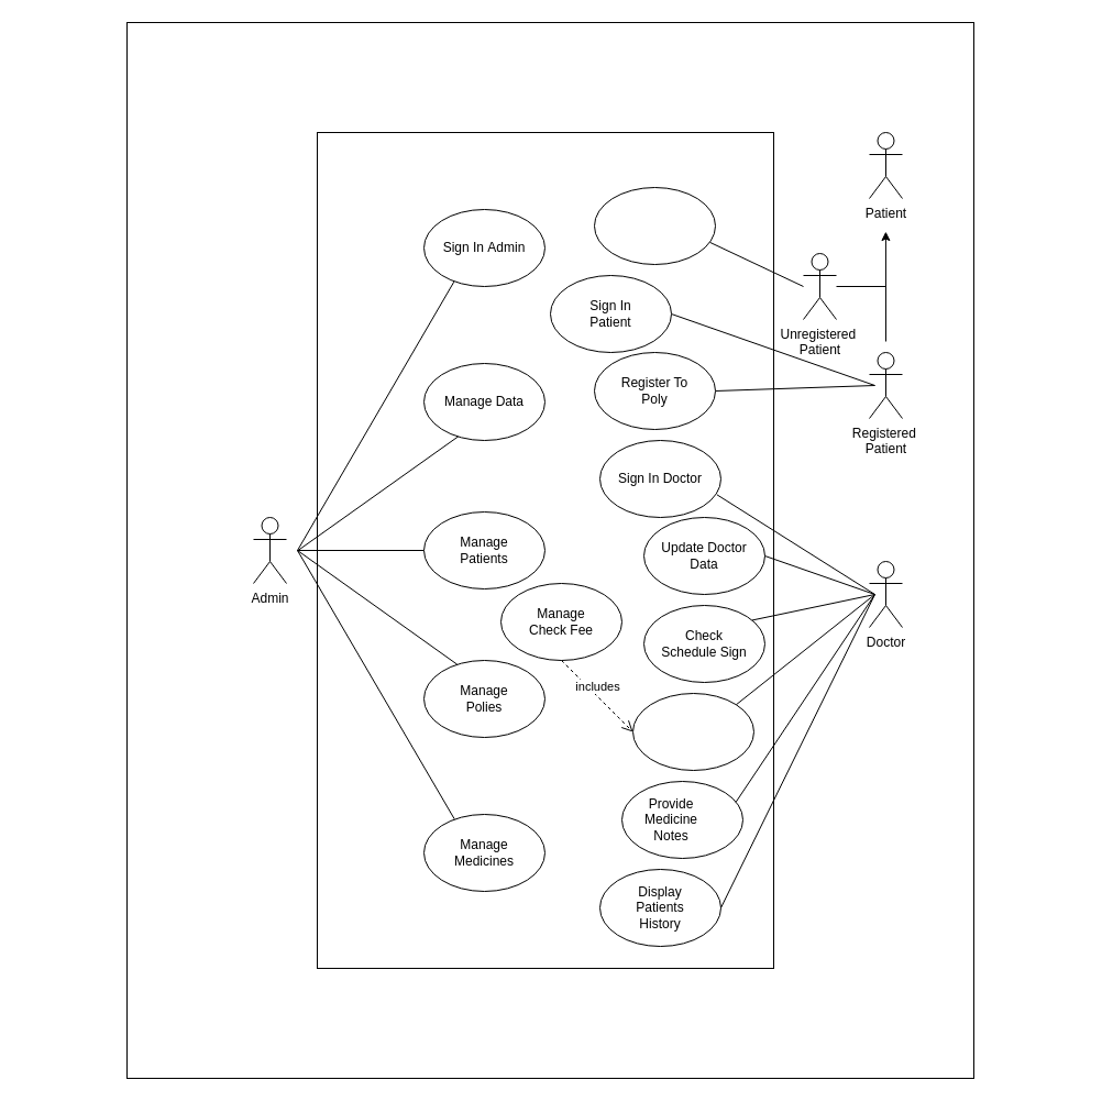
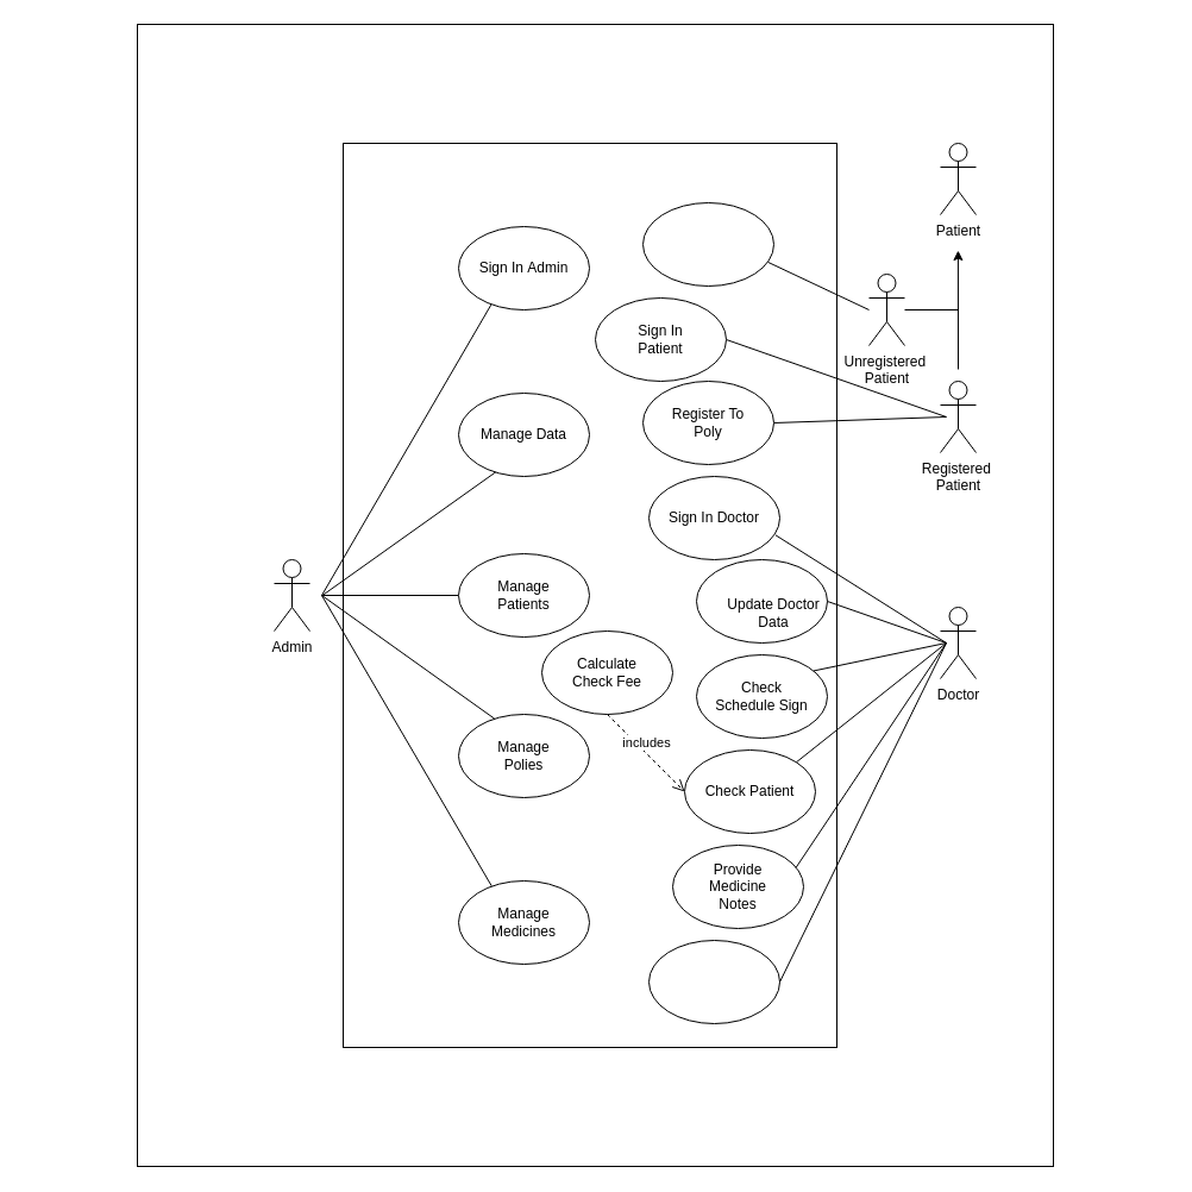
  <mxCell id="0" />
  <mxCell id="1" parent="0" />
  <mxCell id="2" value="" style="group" parent="1" vertex="1" connectable="0"><mxGeometry x="115" y="20" width="770" height="960" as="geometry" /></mxCell>
  <mxCell id="3" value="" style="rounded=0;whiteSpace=wrap;html=1;rotation=90;" parent="2" vertex="1"><mxGeometry x="-95.0" y="95" width="960" height="770" as="geometry" /></mxCell>
  <mxCell id="4" value="" style="rounded=0;whiteSpace=wrap;html=1;" parent="2" vertex="1"><mxGeometry x="173.0" y="100" width="415" height="760" as="geometry" /></mxCell>
  <mxCell id="5" value="Admin" style="shape=umlActor;verticalLabelPosition=bottom;verticalAlign=top;html=1;outlineConnect=0;" parent="2" vertex="1"><mxGeometry x="115.0" y="450" width="30" height="60" as="geometry" /></mxCell>
  <mxCell id="6" value="" style="endArrow=none;html=1;rounded=0;entryX=0.249;entryY=0.937;entryDx=0;entryDy=0;entryPerimeter=0;" parent="2" target="10" edge="1"><mxGeometry width="50" height="50" relative="1" as="geometry"><mxPoint x="155.0" y="480" as="sourcePoint" /><mxPoint x="45.0" y="250" as="targetPoint" /></mxGeometry></mxCell>
  <mxCell id="7" value="" style="endArrow=none;html=1;rounded=0;entryX=0.299;entryY=0.931;entryDx=0;entryDy=0;entryPerimeter=0;" parent="2" target="13" edge="1"><mxGeometry width="50" height="50" relative="1" as="geometry"><mxPoint x="155.0" y="480.36" as="sourcePoint" /><mxPoint x="303.769" y="340" as="targetPoint" /></mxGeometry></mxCell>
  <mxCell id="8" value="" style="group" parent="2" vertex="1" connectable="0"><mxGeometry x="270.0" y="170" width="110" height="70" as="geometry" /></mxCell>
  <mxCell id="9" value="" style="group" parent="8" vertex="1" connectable="0"><mxGeometry width="110" height="70" as="geometry" /></mxCell>
  <mxCell id="10" value="" style="ellipse;whiteSpace=wrap;html=1;" parent="9" vertex="1"><mxGeometry width="110" height="70" as="geometry" /></mxCell>
  <mxCell id="11" value="Sign In&amp;nbsp;&lt;span style=&quot;background-color: initial;&quot;&gt;Admin&lt;/span&gt;" style="text;html=1;align=center;verticalAlign=middle;whiteSpace=wrap;rounded=0;" parent="9" vertex="1"><mxGeometry x="15" y="20" width="80" height="30" as="geometry" /></mxCell>
  <mxCell id="12" value="" style="group" parent="2" vertex="1" connectable="0"><mxGeometry x="270.0" y="310" width="110" height="70" as="geometry" /></mxCell>
  <mxCell id="13" value="" style="ellipse;whiteSpace=wrap;html=1;" parent="12" vertex="1"><mxGeometry width="110" height="70" as="geometry" /></mxCell>
  <mxCell id="14" value="Manage Data" style="text;html=1;align=center;verticalAlign=middle;whiteSpace=wrap;rounded=0;" parent="12" vertex="1"><mxGeometry x="15" y="20" width="80" height="30" as="geometry" /></mxCell>
  <mxCell id="15" value="" style="endArrow=none;html=1;rounded=0;entryX=0;entryY=0.5;entryDx=0;entryDy=0;" parent="2" target="17" edge="1"><mxGeometry width="50" height="50" relative="1" as="geometry"><mxPoint x="155.0" y="480" as="sourcePoint" /><mxPoint x="275.0" y="480" as="targetPoint" /></mxGeometry></mxCell>
  <mxCell id="16" value="" style="group" parent="2" vertex="1" connectable="0"><mxGeometry x="270.0" y="445" width="110" height="70" as="geometry" /></mxCell>
  <mxCell id="17" value="" style="ellipse;whiteSpace=wrap;html=1;" parent="16" vertex="1"><mxGeometry width="110" height="70" as="geometry" /></mxCell>
  <mxCell id="18" value="Manage Patients" style="text;html=1;align=center;verticalAlign=middle;whiteSpace=wrap;rounded=0;" parent="16" vertex="1"><mxGeometry x="15" y="20" width="80" height="30" as="geometry" /></mxCell>
  <mxCell id="19" value="" style="endArrow=none;html=1;rounded=0;entryX=0.276;entryY=0.054;entryDx=0;entryDy=0;entryPerimeter=0;" parent="2" target="21" edge="1"><mxGeometry width="50" height="50" relative="1" as="geometry"><mxPoint x="155.0" y="480" as="sourcePoint" /><mxPoint x="285.0" y="520" as="targetPoint" /></mxGeometry></mxCell>
  <mxCell id="20" value="" style="group" parent="2" vertex="1" connectable="0"><mxGeometry x="270.0" y="580" width="110" height="70" as="geometry" /></mxCell>
  <mxCell id="21" value="" style="ellipse;whiteSpace=wrap;html=1;" parent="20" vertex="1"><mxGeometry width="110" height="70" as="geometry" /></mxCell>
  <mxCell id="22" value="Manage Polies" style="text;html=1;align=center;verticalAlign=middle;whiteSpace=wrap;rounded=0;" parent="20" vertex="1"><mxGeometry x="15" y="20" width="80" height="30" as="geometry" /></mxCell>
  <mxCell id="23" value="" style="endArrow=none;html=1;rounded=0;entryX=0.252;entryY=0.061;entryDx=0;entryDy=0;entryPerimeter=0;" parent="2" target="25" edge="1"><mxGeometry width="50" height="50" relative="1" as="geometry"><mxPoint x="155.0" y="480" as="sourcePoint" /><mxPoint x="281.0" y="240" as="targetPoint" /></mxGeometry></mxCell>
  <mxCell id="24" value="" style="group" parent="2" vertex="1" connectable="0"><mxGeometry x="270.0" y="720" width="110" height="70" as="geometry" /></mxCell>
  <mxCell id="25" value="" style="ellipse;whiteSpace=wrap;html=1;" parent="24" vertex="1"><mxGeometry width="110" height="70" as="geometry" /></mxCell>
  <mxCell id="26" value="Manage Medicines" style="text;html=1;align=center;verticalAlign=middle;whiteSpace=wrap;rounded=0;" parent="24" vertex="1"><mxGeometry x="15" y="20" width="80" height="30" as="geometry" /></mxCell>
  <mxCell id="27" value="Unregistered&amp;nbsp;&lt;div&gt;Patient&lt;/div&gt;" style="shape=umlActor;verticalLabelPosition=bottom;verticalAlign=top;html=1;outlineConnect=0;" parent="2" vertex="1"><mxGeometry x="615" y="210" width="30" height="60" as="geometry" /></mxCell>
  <mxCell id="28" value="Registered&amp;nbsp;&lt;div&gt;Patient&lt;/div&gt;" style="shape=umlActor;verticalLabelPosition=bottom;verticalAlign=top;html=1;outlineConnect=0;" parent="2" vertex="1"><mxGeometry x="675" y="300" width="30" height="60" as="geometry" /></mxCell>
  <mxCell id="29" value="Patient" style="shape=umlActor;verticalLabelPosition=bottom;verticalAlign=top;html=1;outlineConnect=0;" parent="2" vertex="1"><mxGeometry x="675" y="100" width="30" height="60" as="geometry" /></mxCell>
  <mxCell id="30" value="" style="endArrow=none;html=1;rounded=0;exitX=0.954;exitY=0.712;exitDx=0;exitDy=0;exitPerimeter=0;" parent="2" source="32" edge="1"><mxGeometry width="50" height="50" relative="1" as="geometry"><mxPoint x="525" y="170" as="sourcePoint" /><mxPoint x="615" y="240.001" as="targetPoint" /></mxGeometry></mxCell>
  <mxCell id="31" value="" style="group" parent="2" vertex="1" connectable="0"><mxGeometry x="425.0" y="150" width="110" height="70" as="geometry" /></mxCell>
  <mxCell id="32" value="" style="ellipse;whiteSpace=wrap;html=1;" parent="31" vertex="1"><mxGeometry width="110" height="70" as="geometry" /></mxCell>
  <mxCell id="33" value="" style="endArrow=none;html=1;rounded=0;exitX=1;exitY=0.5;exitDx=0;exitDy=0;" parent="2" source="36" edge="1"><mxGeometry width="50" height="50" relative="1" as="geometry"><mxPoint x="505.0" y="190" as="sourcePoint" /><mxPoint x="680" y="330" as="targetPoint" /></mxGeometry></mxCell>
  <mxCell id="34" value="" style="group" parent="2" vertex="1" connectable="0"><mxGeometry x="385.0" y="230" width="110" height="70" as="geometry" /></mxCell>
  <mxCell id="35" value="" style="group" parent="34" vertex="1" connectable="0"><mxGeometry width="110" height="70" as="geometry" /></mxCell>
  <mxCell id="36" value="" style="ellipse;whiteSpace=wrap;html=1;" parent="35" vertex="1"><mxGeometry width="110" height="70" as="geometry" /></mxCell>
  <mxCell id="37" value="Sign In Patient" style="text;html=1;align=center;verticalAlign=middle;whiteSpace=wrap;rounded=0;" parent="35" vertex="1"><mxGeometry x="15" y="20" width="80" height="30" as="geometry" /></mxCell>
  <mxCell id="38" value="" style="endArrow=none;html=1;rounded=0;" parent="2" edge="1"><mxGeometry width="50" height="50" relative="1" as="geometry"><mxPoint x="645" y="240" as="sourcePoint" /><mxPoint x="690" y="240" as="targetPoint" /></mxGeometry></mxCell>
  <mxCell id="39" value="" style="endArrow=classic;html=1;rounded=0;entryX=0.198;entryY=0.104;entryDx=0;entryDy=0;entryPerimeter=0;" parent="2" target="3" edge="1"><mxGeometry width="50" height="50" relative="1" as="geometry"><mxPoint x="690" y="290" as="sourcePoint" /><mxPoint x="730" y="270" as="targetPoint" /></mxGeometry></mxCell>
  <mxCell id="40" value="Doctor" style="shape=umlActor;verticalLabelPosition=bottom;verticalAlign=top;html=1;outlineConnect=0;" parent="2" vertex="1"><mxGeometry x="675" y="490" width="30" height="60" as="geometry" /></mxCell>
  <mxCell id="41" value="" style="group" parent="2" vertex="1" connectable="0"><mxGeometry x="470.0" y="450" width="110" height="70" as="geometry" /></mxCell>
  <mxCell id="42" value="" style="ellipse;whiteSpace=wrap;html=1;" parent="41" vertex="1"><mxGeometry width="110" height="70" as="geometry" /></mxCell>
- <mxCell id="43" value="Update Doctor Data" style="text;html=1;align=center;verticalAlign=middle;whiteSpace=wrap;rounded=0;" parent="41" vertex="1"><mxGeometry x="15" y="20" width="80" height="30" as="geometry" /></mxCell>
+ <mxCell id="43" value="Update Doctor Data" style="text;html=1;align=center;verticalAlign=middle;whiteSpace=wrap;rounded=0;" parent="41" vertex="1"><mxGeometry x="25" y="30" width="80" height="30" as="geometry" /></mxCell>
  <mxCell id="44" value="" style="endArrow=none;html=1;rounded=0;exitX=1;exitY=0.5;exitDx=0;exitDy=0;" parent="2" source="42" edge="1"><mxGeometry width="50" height="50" relative="1" as="geometry"><mxPoint x="360.0" y="650" as="sourcePoint" /><mxPoint x="680" y="520" as="targetPoint" /></mxGeometry></mxCell>
  <mxCell id="45" value="" style="group" parent="2" vertex="1" connectable="0"><mxGeometry x="470.0" y="530" width="110" height="70" as="geometry" /></mxCell>
  <mxCell id="46" value="" style="ellipse;whiteSpace=wrap;html=1;" parent="45" vertex="1"><mxGeometry width="110" height="70" as="geometry" /></mxCell>
  <mxCell id="47" value="Check Schedule Sign" style="text;html=1;align=center;verticalAlign=middle;whiteSpace=wrap;rounded=0;" parent="45" vertex="1"><mxGeometry x="15" y="20" width="80" height="30" as="geometry" /></mxCell>
  <mxCell id="48" value="" style="endArrow=none;html=1;rounded=0;exitX=0.895;exitY=0.192;exitDx=0;exitDy=0;exitPerimeter=0;" parent="2" source="46" edge="1"><mxGeometry width="50" height="50" relative="1" as="geometry"><mxPoint x="605" y="590" as="sourcePoint" /><mxPoint x="680" y="520" as="targetPoint" /></mxGeometry></mxCell>
  <mxCell id="49" value="" style="group" parent="2" vertex="1" connectable="0"><mxGeometry x="460.0" y="610" width="110" height="70" as="geometry" /></mxCell>
  <mxCell id="50" value="" style="ellipse;whiteSpace=wrap;html=1;" parent="49" vertex="1"><mxGeometry width="110" height="70" as="geometry" /></mxCell>
+ <mxCell id="51" value="Check Patient" style="text;html=1;align=center;verticalAlign=middle;whiteSpace=wrap;rounded=0;" parent="49" vertex="1"><mxGeometry x="15" y="20" width="80" height="30" as="geometry" /></mxCell>
  <mxCell id="52" value="" style="group" parent="2" vertex="1" connectable="0"><mxGeometry x="450.0" y="690" width="110" height="70" as="geometry" /></mxCell>
  <mxCell id="53" value="" style="ellipse;whiteSpace=wrap;html=1;" parent="52" vertex="1"><mxGeometry width="110" height="70" as="geometry" /></mxCell>
- <mxCell id="54" value="Provide Medicine Notes" style="text;html=1;align=center;verticalAlign=middle;whiteSpace=wrap;rounded=0;" parent="52" vertex="1"><mxGeometry x="5" y="20" width="80" height="30" as="geometry" /></mxCell>
+ <mxCell id="54" value="Provide Medicine Notes" style="text;html=1;align=center;verticalAlign=middle;whiteSpace=wrap;rounded=0;" parent="52" vertex="1"><mxGeometry x="15" y="20" width="80" height="30" as="geometry" /></mxCell>
  <mxCell id="55" value="" style="group" parent="2" vertex="1" connectable="0"><mxGeometry x="430.0" y="770" width="110" height="70" as="geometry" /></mxCell>
  <mxCell id="56" value="" style="ellipse;whiteSpace=wrap;html=1;" parent="55" vertex="1"><mxGeometry width="110" height="70" as="geometry" /></mxCell>
- <mxCell id="57" value="Display Patients History" style="text;html=1;align=center;verticalAlign=middle;whiteSpace=wrap;rounded=0;" parent="55" vertex="1"><mxGeometry x="15" y="20" width="80" height="30" as="geometry" /></mxCell>
  <mxCell id="58" value="" style="group" parent="2" vertex="1" connectable="0"><mxGeometry x="340.0" y="510" width="110" height="70" as="geometry" /></mxCell>
  <mxCell id="59" value="" style="ellipse;whiteSpace=wrap;html=1;" parent="58" vertex="1"><mxGeometry width="110" height="70" as="geometry" /></mxCell>
- <mxCell id="60" value="Manage Check Fee" style="text;html=1;align=center;verticalAlign=middle;whiteSpace=wrap;rounded=0;" parent="58" vertex="1"><mxGeometry x="15" y="20" width="80" height="30" as="geometry" /></mxCell>
+ <mxCell id="60" value="Calculate Check Fee" style="text;html=1;align=center;verticalAlign=middle;whiteSpace=wrap;rounded=0;" parent="58" vertex="1"><mxGeometry x="15" y="20" width="80" height="30" as="geometry" /></mxCell>
  <mxCell id="61" value="includes" style="html=1;verticalAlign=bottom;endArrow=open;dashed=1;endSize=8;curved=0;rounded=0;exitX=0.5;exitY=1;exitDx=0;exitDy=0;entryX=0;entryY=0.5;entryDx=0;entryDy=0;" parent="2" source="59" target="50" edge="1"><mxGeometry relative="1" as="geometry"><mxPoint x="490.0" y="580" as="sourcePoint" /><mxPoint x="410.0" y="580" as="targetPoint" /></mxGeometry></mxCell>
  <mxCell id="62" value="" style="endArrow=none;html=1;rounded=0;exitX=1;exitY=0.5;exitDx=0;exitDy=0;" parent="2" source="65" edge="1"><mxGeometry width="50" height="50" relative="1" as="geometry"><mxPoint x="545" y="260" as="sourcePoint" /><mxPoint x="680" y="330" as="targetPoint" /></mxGeometry></mxCell>
  <mxCell id="63" value="" style="group" parent="2" vertex="1" connectable="0"><mxGeometry x="425.0" y="300" width="110" height="70" as="geometry" /></mxCell>
  <mxCell id="64" value="" style="group" parent="63" vertex="1" connectable="0"><mxGeometry width="110" height="70" as="geometry" /></mxCell>
  <mxCell id="65" value="" style="ellipse;whiteSpace=wrap;html=1;" parent="64" vertex="1"><mxGeometry width="110" height="70" as="geometry" /></mxCell>
  <mxCell id="66" value="Register To Poly" style="text;html=1;align=center;verticalAlign=middle;whiteSpace=wrap;rounded=0;" parent="64" vertex="1"><mxGeometry x="15" y="20" width="80" height="30" as="geometry" /></mxCell>
  <mxCell id="67" value="" style="group" parent="1" vertex="1" connectable="0"><mxGeometry x="545" y="400" width="110" height="70" as="geometry" /></mxCell>
  <mxCell id="68" value="" style="ellipse;whiteSpace=wrap;html=1;" parent="67" vertex="1"><mxGeometry width="110" height="70" as="geometry" /></mxCell>
  <mxCell id="69" value="Sign In&amp;nbsp;&lt;span style=&quot;background-color: initial;&quot;&gt;Doctor&lt;/span&gt;" style="text;html=1;align=center;verticalAlign=middle;whiteSpace=wrap;rounded=0;" parent="67" vertex="1"><mxGeometry x="15" y="20" width="80" height="30" as="geometry" /></mxCell>
  <mxCell id="70" value="" style="endArrow=none;html=1;rounded=0;exitX=0.968;exitY=0.705;exitDx=0;exitDy=0;exitPerimeter=0;" parent="1" source="68" edge="1"><mxGeometry width="50" height="50" relative="1" as="geometry"><mxPoint x="635" y="500" as="sourcePoint" /><mxPoint x="795" y="540" as="targetPoint" /></mxGeometry></mxCell>
  <mxCell id="71" value="" style="endArrow=none;html=1;rounded=0;exitX=1;exitY=0;exitDx=0;exitDy=0;" parent="1" source="50" edge="1"><mxGeometry width="50" height="50" relative="1" as="geometry"><mxPoint x="683" y="603" as="sourcePoint" /><mxPoint x="795" y="540" as="targetPoint" /></mxGeometry></mxCell>
  <mxCell id="72" value="" style="endArrow=none;html=1;rounded=0;exitX=0.942;exitY=0.269;exitDx=0;exitDy=0;exitPerimeter=0;" parent="1" source="53" edge="1"><mxGeometry width="50" height="50" relative="1" as="geometry"><mxPoint x="679" y="650" as="sourcePoint" /><mxPoint x="795" y="540" as="targetPoint" /></mxGeometry></mxCell>
  <mxCell id="73" value="" style="endArrow=none;html=1;rounded=0;exitX=1;exitY=0.5;exitDx=0;exitDy=0;" parent="1" source="56" edge="1"><mxGeometry width="50" height="50" relative="1" as="geometry"><mxPoint x="679" y="739" as="sourcePoint" /><mxPoint x="795" y="540" as="targetPoint" /></mxGeometry></mxCell>
